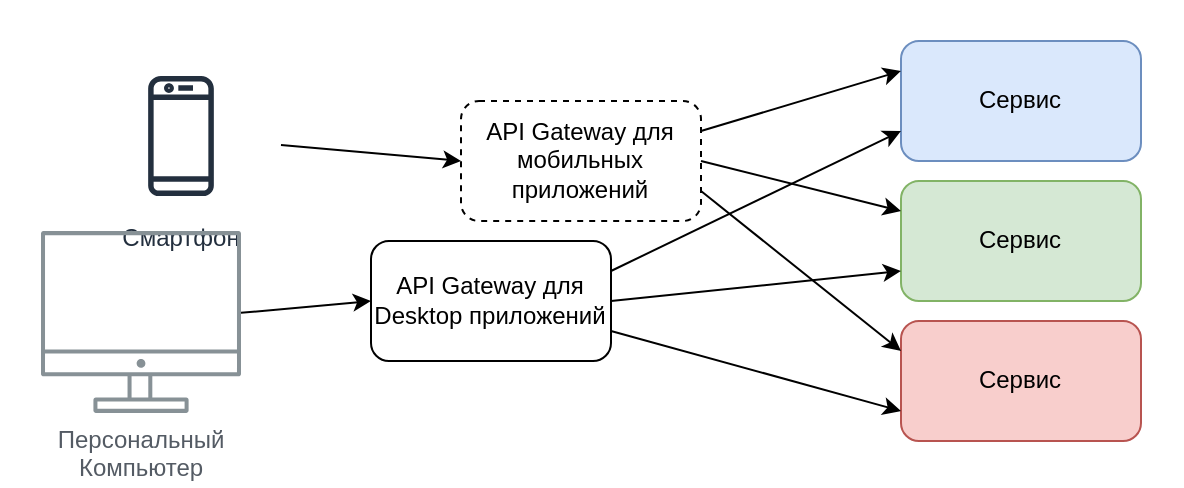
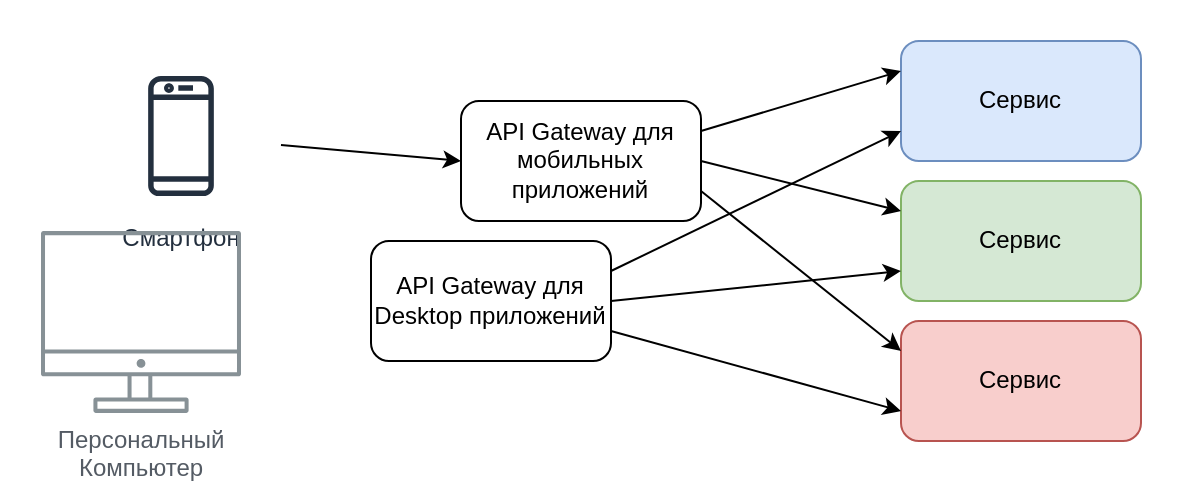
  <mxCell id="0" />
  <mxCell id="1" parent="0" />
  <mxCell id="2" value="Сервис" style="rounded=1;whiteSpace=wrap;html=1;fillColor=#d5e8d4;strokeColor=#82b366;" parent="1" vertex="1"><mxGeometry x="450" y="90" width="120" height="60" as="geometry" /></mxCell>
  <mxCell id="3" value="Сервис" style="rounded=1;whiteSpace=wrap;html=1;fillColor=#dae8fc;strokeColor=#6c8ebf;" parent="1" vertex="1"><mxGeometry x="450" y="20" width="120" height="60" as="geometry" /></mxCell>
  <mxCell id="4" value="Сервис" style="rounded=1;whiteSpace=wrap;html=1;fillColor=#f8cecc;strokeColor=#b85450;" parent="1" vertex="1"><mxGeometry x="450" y="160" width="120" height="60" as="geometry" /></mxCell>
  <mxCell id="5" value="" style="endArrow=classic;html=1;exitX=1;exitY=0.75;exitDx=0;exitDy=0;entryX=0;entryY=0.25;entryDx=0;entryDy=0;" parent="1" source="7" target="4" edge="1"><mxGeometry width="50" height="50" relative="1" as="geometry"><mxPoint x="338.284" y="148.284" as="sourcePoint" /><mxPoint x="570" y="140" as="targetPoint" /></mxGeometry></mxCell>
  <mxCell id="6" value="" style="endArrow=classic;html=1;exitX=1;exitY=0.25;exitDx=0;exitDy=0;entryX=0;entryY=0.25;entryDx=0;entryDy=0;" parent="1" source="7" target="3" edge="1"><mxGeometry width="50" height="50" relative="1" as="geometry"><mxPoint x="338.284" y="91.716" as="sourcePoint" /><mxPoint x="570" y="140" as="targetPoint" /></mxGeometry></mxCell>
- <mxCell id="7" value="API Gateway для мобильных приложений" style="rounded=1;whiteSpace=wrap;html=1;dashed=1;" parent="1" vertex="1"><mxGeometry x="230" y="50" width="120" height="60" as="geometry" /></mxCell>
+ <mxCell id="7" value="API Gateway для мобильных приложений" style="rounded=1;whiteSpace=wrap;html=1;" parent="1" vertex="1"><mxGeometry x="230" y="50" width="120" height="60" as="geometry" /></mxCell>
  <mxCell id="8" value="API Gateway для Desktop приложений" style="rounded=1;whiteSpace=wrap;html=1;" parent="1" vertex="1"><mxGeometry x="185" y="120" width="120" height="60" as="geometry" /></mxCell>
  <mxCell id="9" value="" style="endArrow=classic;html=1;exitX=1;exitY=0.5;exitDx=0;exitDy=0;entryX=0;entryY=0.25;entryDx=0;entryDy=0;" parent="1" source="7" target="2" edge="1"><mxGeometry width="50" height="50" relative="1" as="geometry"><mxPoint x="360" y="105" as="sourcePoint" /><mxPoint x="460" y="200" as="targetPoint" /></mxGeometry></mxCell>
  <mxCell id="10" value="" style="endArrow=classic;html=1;exitX=1;exitY=0.5;exitDx=0;exitDy=0;entryX=0;entryY=0.75;entryDx=0;entryDy=0;" parent="1" source="8" target="2" edge="1"><mxGeometry width="50" height="50" relative="1" as="geometry"><mxPoint x="360" y="90" as="sourcePoint" /><mxPoint x="460" y="130" as="targetPoint" /></mxGeometry></mxCell>
  <mxCell id="11" value="" style="endArrow=classic;html=1;exitX=1;exitY=0.75;exitDx=0;exitDy=0;entryX=0;entryY=0.75;entryDx=0;entryDy=0;" parent="1" source="8" target="4" edge="1"><mxGeometry width="50" height="50" relative="1" as="geometry"><mxPoint x="360" y="105" as="sourcePoint" /><mxPoint x="460" y="200" as="targetPoint" /></mxGeometry></mxCell>
  <mxCell id="12" value="" style="endArrow=classic;html=1;exitX=1;exitY=0.25;exitDx=0;exitDy=0;entryX=0;entryY=0.75;entryDx=0;entryDy=0;" parent="1" source="8" target="3" edge="1"><mxGeometry width="50" height="50" relative="1" as="geometry"><mxPoint x="360" y="75" as="sourcePoint" /><mxPoint x="460" y="45" as="targetPoint" /></mxGeometry></mxCell>
  <mxCell id="13" value="Смартфон" style="outlineConnect=0;fontColor=#232F3E;gradientColor=none;strokeColor=#232F3E;fillColor=#ffffff;dashed=0;verticalLabelPosition=bottom;verticalAlign=top;align=center;html=1;fontSize=12;fontStyle=0;aspect=fixed;shape=mxgraph.aws4.resourceIcon;resIcon=mxgraph.aws4.mobile_client;" parent="1" vertex="1"><mxGeometry x="40" y="30" width="100" height="75" as="geometry" /></mxCell>
  <mxCell id="14" value="Персональный &lt;br&gt;Компьютер" style="outlineConnect=0;gradientColor=none;fontColor=#545B64;strokeColor=none;fillColor=#879196;dashed=0;verticalLabelPosition=bottom;verticalAlign=top;align=center;html=1;fontSize=12;fontStyle=0;aspect=fixed;shape=mxgraph.aws4.illustration_desktop;pointerEvents=1" parent="1" vertex="1"><mxGeometry x="20" y="115" width="100" height="91" as="geometry" /></mxCell>
- <mxCell id="15" value="" style="endArrow=classic;html=1;entryX=0;entryY=0.5;entryDx=0;entryDy=0;" parent="1" source="14" target="8" edge="1"><mxGeometry width="50" height="50" relative="1" as="geometry"><mxPoint x="270" y="190" as="sourcePoint" /><mxPoint x="320" y="140" as="targetPoint" /></mxGeometry></mxCell>
  <mxCell id="16" value="" style="endArrow=classic;html=1;entryX=0;entryY=0.5;entryDx=0;entryDy=0;" parent="1" source="13" target="7" edge="1"><mxGeometry width="50" height="50" relative="1" as="geometry"><mxPoint x="270" y="190" as="sourcePoint" /><mxPoint x="320" y="140" as="targetPoint" /></mxGeometry></mxCell>
